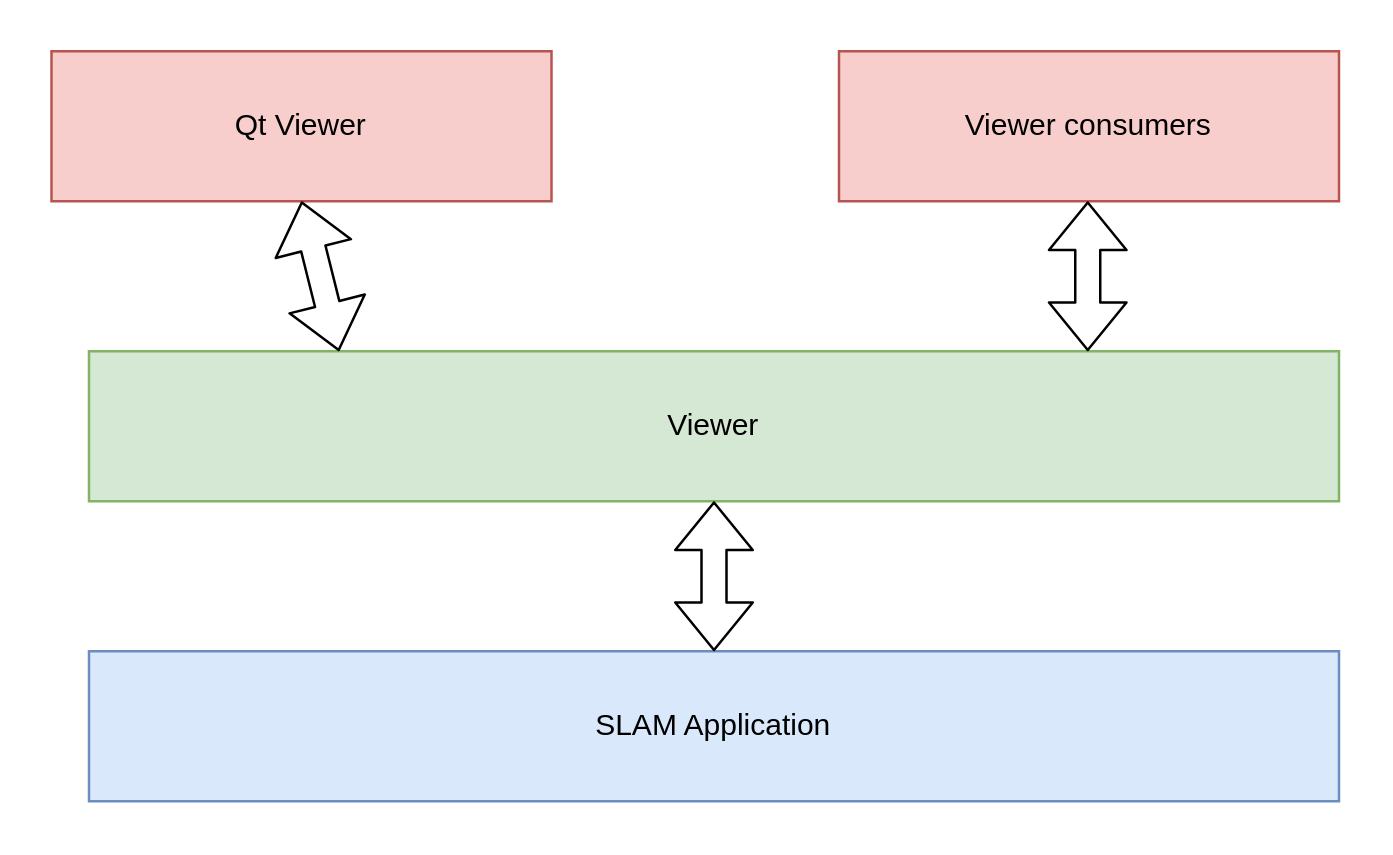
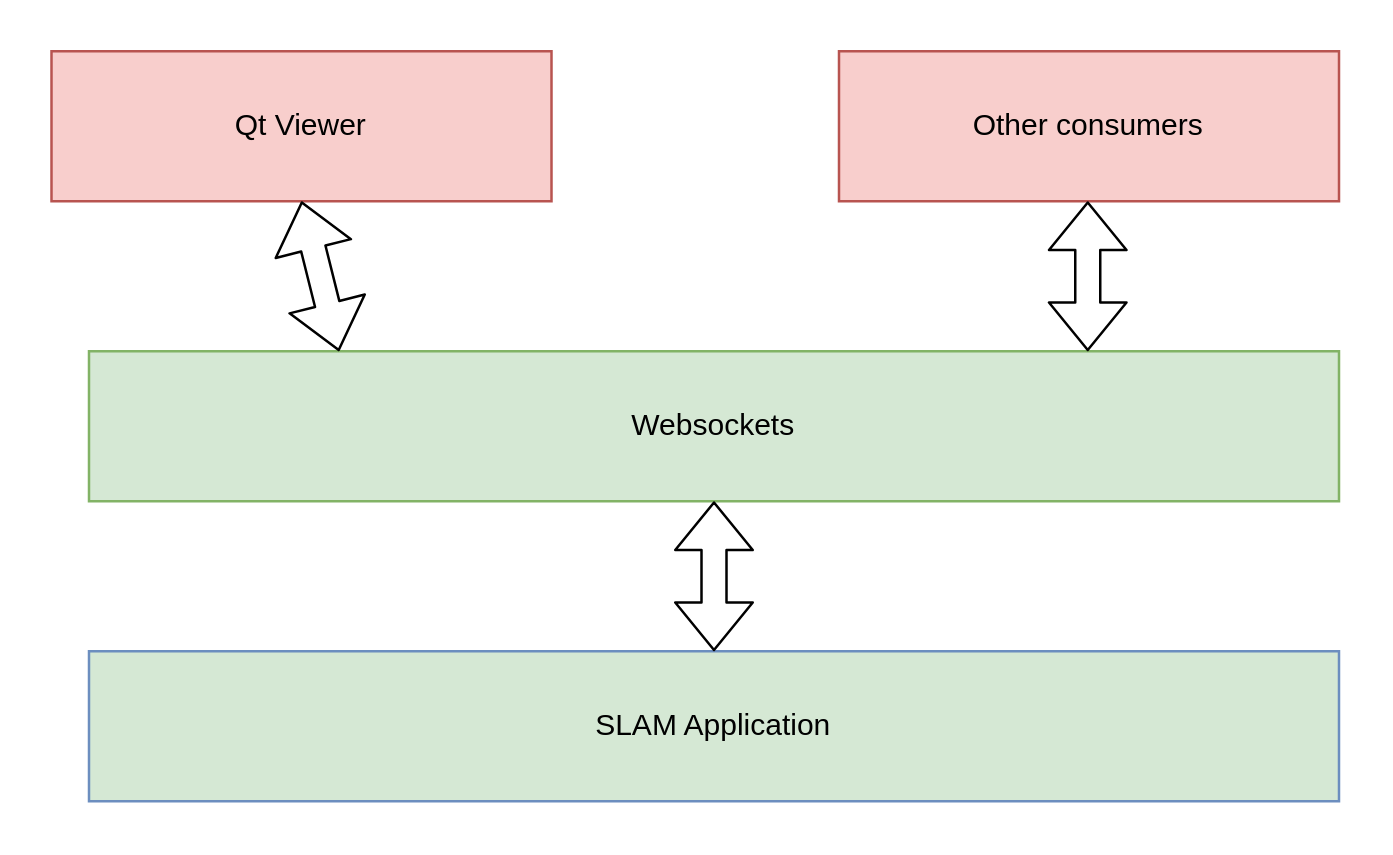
  <mxCell id="0" />
  <mxCell id="1" parent="0" />
- <mxCell id="2" value="Viewer" style="rounded=0;whiteSpace=wrap;html=1;fillColor=#d5e8d4;strokeColor=#82b366;" vertex="1" parent="1"><mxGeometry x="35" y="140" width="500" height="60" as="geometry" /></mxCell>
+ <mxCell id="2" value="Websockets" style="rounded=0;whiteSpace=wrap;html=1;fillColor=#d5e8d4;strokeColor=#82b366;" vertex="1" parent="1"><mxGeometry x="35" y="140" width="500" height="60" as="geometry" /></mxCell>
  <mxCell id="3" value="Qt Viewer" style="rounded=0;whiteSpace=wrap;html=1;fillColor=#f8cecc;strokeColor=#b85450;" vertex="1" parent="1"><mxGeometry x="20" y="20" width="200" height="60" as="geometry" /></mxCell>
- <mxCell id="4" value="Viewer consumers" style="rounded=0;whiteSpace=wrap;html=1;fillColor=#f8cecc;strokeColor=#b85450;" vertex="1" parent="1"><mxGeometry x="335" y="20" width="200" height="60" as="geometry" /></mxCell>
- <mxCell id="5" value="SLAM Application" style="rounded=0;whiteSpace=wrap;html=1;fillColor=#dae8fc;strokeColor=#6c8ebf;" vertex="1" parent="1"><mxGeometry x="35" y="260" width="500" height="60" as="geometry" /></mxCell>
+ <mxCell id="4" value="Other consumers" style="rounded=0;whiteSpace=wrap;html=1;fillColor=#f8cecc;strokeColor=#b85450;" vertex="1" parent="1"><mxGeometry x="335" y="20" width="200" height="60" as="geometry" /></mxCell>
+ <mxCell id="5" value="SLAM Application" style="rounded=0;whiteSpace=wrap;html=1;fillColor=#d5e8d4;strokeColor=#6c8ebf;" vertex="1" parent="1"><mxGeometry x="35" y="260" width="500" height="60" as="geometry" /></mxCell>
  <mxCell id="6" value="" style="shape=flexArrow;endArrow=classic;startArrow=classic;html=1;entryX=0.5;entryY=1;entryDx=0;entryDy=0;exitX=0.5;exitY=0;exitDx=0;exitDy=0;" edge="1" parent="1" source="5" target="2"><mxGeometry width="50" height="50" relative="1" as="geometry"><mxPoint x="245" y="280" as="sourcePoint" /><mxPoint x="295" y="230" as="targetPoint" /></mxGeometry></mxCell>
  <mxCell id="7" value="" style="shape=flexArrow;endArrow=classic;startArrow=classic;html=1;entryX=0.5;entryY=1;entryDx=0;entryDy=0;" edge="1" parent="1" target="3"><mxGeometry width="50" height="50" relative="1" as="geometry"><mxPoint x="135" y="140" as="sourcePoint" /><mxPoint x="134.5" y="90" as="targetPoint" /></mxGeometry></mxCell>
  <mxCell id="8" value="" style="shape=flexArrow;endArrow=classic;startArrow=classic;html=1;entryX=0.5;entryY=1;entryDx=0;entryDy=0;" edge="1" parent="1"><mxGeometry width="50" height="50" relative="1" as="geometry"><mxPoint x="434.5" y="140" as="sourcePoint" /><mxPoint x="434.5" y="80" as="targetPoint" /></mxGeometry></mxCell>
